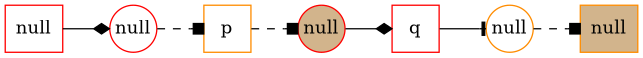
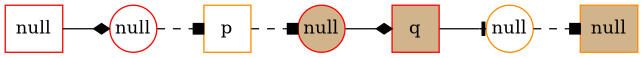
  digraph {
    rankdir=LR
    node [shape=rect style=filled fillcolor=white color=red]
    edge [style=dashed arrowhead=box]
    n1 [fixedsize=true label=null shape=circle width=.5]
    n2 [fixedsize=true label=null shape=circle width=.5 fillcolor=tan]
    n3 [fixedsize=true label=null shape=circle width=.5 color=darkorange]
    n4 [height=.5 label=null width=.5]
    n5 [height=.5 label=p width=.5 color=darkorange]
-   n6 [height=.5 label=q width=.5]
+   n6 [height=.5 label=q width=.5 fillcolor=tan]
    n7 [height=.5 label=null width=.5 fillcolor=tan color=darkorange]
    subgraph sub_1 {
      color=gray
      shape=circle
      n1
      n2
      n3
    }
    subgraph sub_2 {
      n4
      n5
      n6
      n7
    }
    n1 -> n5
    n2 -> n6 [style=solid arrowhead=diamond]
    n3 -> n7
    n4 -> n1 [style=solid arrowhead=diamond]
    n5 -> n2
    n6 -> n3 [style=solid arrowhead=tee]
  }
